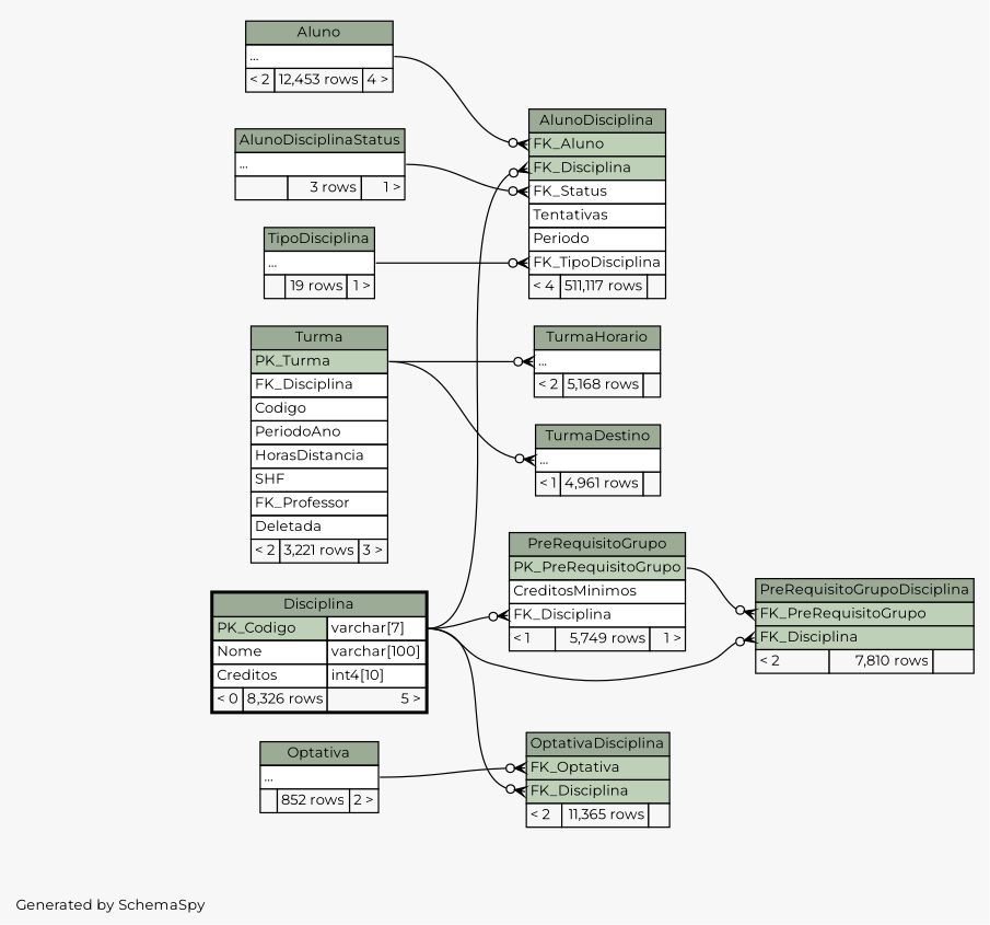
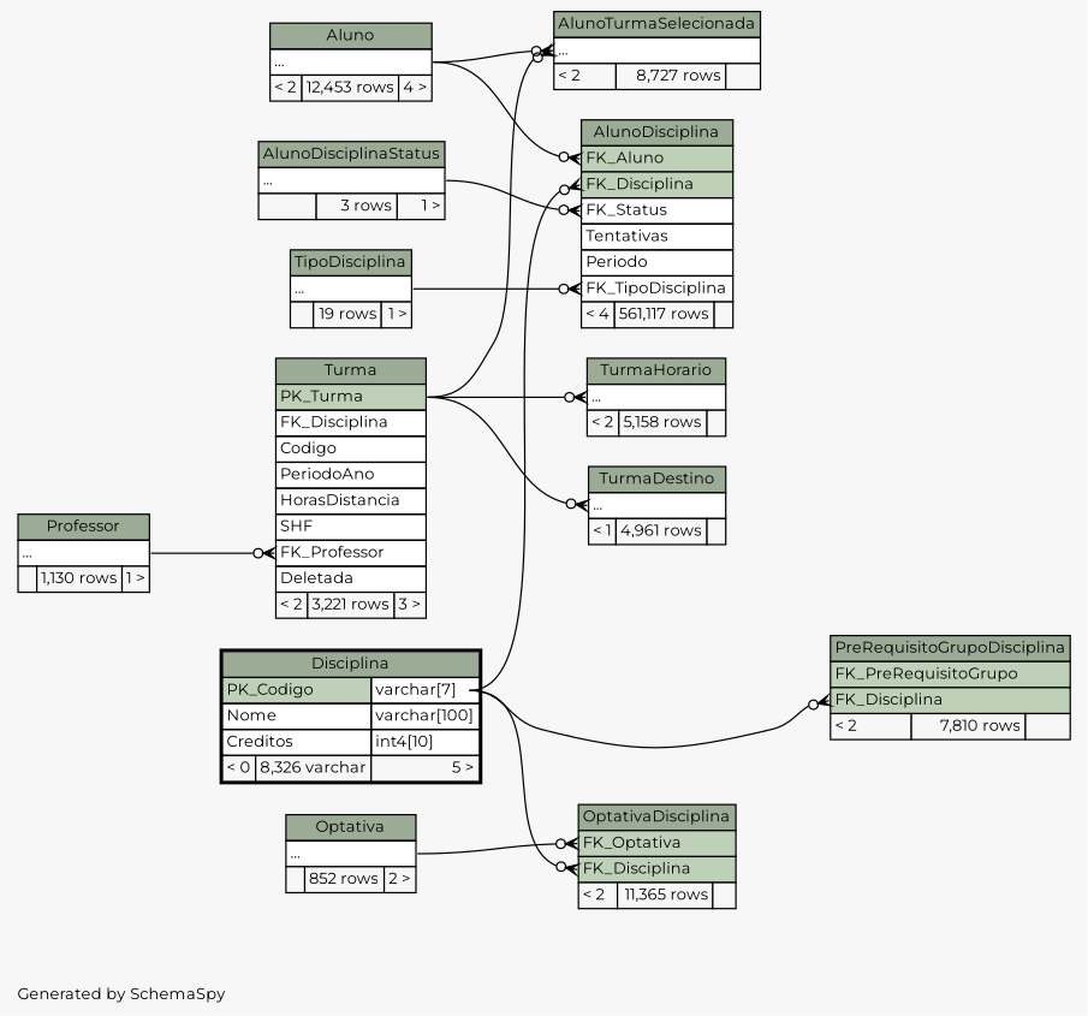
  digraph {
    bgcolor="#f7f7f7"
    fontname=Montserrat
    fontsize=11
    label="\nGenerated by SchemaSpy"
    labeljust=l
    nodesep=0.18
    rankdir=RL
    ranksep=0.46
    node [fontname=Montserrat fontsize=11 shape=plaintext]
    edge [arrowhead=none arrowsize=0.8 arrowtail=crowodot dir=back fontname=Montserrat headport="elipses:e" tailport="FK_Disciplina:w"]
-   n1 [label=<     <TABLE BORDER="0" CELLBORDER="1" CELLSPACING="0" BGCOLOR="#ffffff">       <TR><TD COLSPAN="3" BGCOLOR="#9bab96" ALIGN="CENTER">AlunoDisciplina</TD></TR>       <TR><TD PORT="FK_Aluno" COLSPAN="3" BGCOLOR="#bed1b8" ALIGN="LEFT">FK_Aluno</TD></TR>       <TR><TD PORT="FK_Disciplina" COLSPAN="3" BGCOLOR="#bed1b8" ALIGN="LEFT">FK_Disciplina</TD></TR>       <TR><TD PORT="FK_Status" COLSPAN="3" ALIGN="LEFT">FK_Status</TD></TR>       <TR><TD PORT="Tentativas" COLSPAN="3" ALIGN="LEFT">Tentativas</TD></TR>       <TR><TD PORT="Periodo" COLSPAN="3" ALIGN="LEFT">Periodo</TD></TR>       <TR><TD PORT="FK_TipoDisciplina" COLSPAN="3" ALIGN="LEFT">FK_TipoDisciplina</TD></TR>       <TR><TD ALIGN="LEFT" BGCOLOR="#f7f7f7">&lt; 4</TD><TD ALIGN="RIGHT" BGCOLOR="#f7f7f7">511,117 rows</TD><TD ALIGN="RIGHT" BGCOLOR="#f7f7f7">  </TD></TR>     </TABLE>>]
+   n1 [label=<     <TABLE BORDER="0" CELLBORDER="1" CELLSPACING="0" BGCOLOR="#ffffff">       <TR><TD COLSPAN="3" BGCOLOR="#9bab96" ALIGN="CENTER">AlunoDisciplina</TD></TR>       <TR><TD PORT="FK_Aluno" COLSPAN="3" BGCOLOR="#bed1b8" ALIGN="LEFT">FK_Aluno</TD></TR>       <TR><TD PORT="FK_Disciplina" COLSPAN="3" BGCOLOR="#bed1b8" ALIGN="LEFT">FK_Disciplina</TD></TR>       <TR><TD PORT="FK_Status" COLSPAN="3" ALIGN="LEFT">FK_Status</TD></TR>       <TR><TD PORT="Tentativas" COLSPAN="3" ALIGN="LEFT">Tentativas</TD></TR>       <TR><TD PORT="Periodo" COLSPAN="3" ALIGN="LEFT">Periodo</TD></TR>       <TR><TD PORT="FK_TipoDisciplina" COLSPAN="3" ALIGN="LEFT">FK_TipoDisciplina</TD></TR>       <TR><TD ALIGN="LEFT" BGCOLOR="#f7f7f7">&lt; 4</TD><TD ALIGN="RIGHT" BGCOLOR="#f7f7f7">561,117 rows</TD><TD ALIGN="RIGHT" BGCOLOR="#f7f7f7">  </TD></TR>     </TABLE>>]
    n2 [label=<     <TABLE BORDER="0" CELLBORDER="1" CELLSPACING="0" BGCOLOR="#ffffff">       <TR><TD COLSPAN="3" BGCOLOR="#9bab96" ALIGN="CENTER">Aluno</TD></TR>       <TR><TD PORT="elipses" COLSPAN="3" ALIGN="LEFT">...</TD></TR>       <TR><TD ALIGN="LEFT" BGCOLOR="#f7f7f7">&lt; 2</TD><TD ALIGN="RIGHT" BGCOLOR="#f7f7f7">12,453 rows</TD><TD ALIGN="RIGHT" BGCOLOR="#f7f7f7">4 &gt;</TD></TR>     </TABLE>>]
-   n3 [label=<     <TABLE BORDER="2" CELLBORDER="1" CELLSPACING="0" BGCOLOR="#ffffff">       <TR><TD COLSPAN="3" BGCOLOR="#9bab96" ALIGN="CENTER">Disciplina</TD></TR>       <TR><TD PORT="PK_Codigo" COLSPAN="2" BGCOLOR="#bed1b8" ALIGN="LEFT">PK_Codigo</TD><TD PORT="PK_Codigo.type" ALIGN="LEFT">varchar[7]</TD></TR>       <TR><TD PORT="Nome" COLSPAN="2" ALIGN="LEFT">Nome</TD><TD PORT="Nome.type" ALIGN="LEFT">varchar[100]</TD></TR>       <TR><TD PORT="Creditos" COLSPAN="2" ALIGN="LEFT">Creditos</TD><TD PORT="Creditos.type" ALIGN="LEFT">int4[10]</TD></TR>       <TR><TD ALIGN="LEFT" BGCOLOR="#f7f7f7">&lt; 0</TD><TD ALIGN="RIGHT" BGCOLOR="#f7f7f7">8,326 rows</TD><TD ALIGN="RIGHT" BGCOLOR="#f7f7f7">5 &gt;</TD></TR>     </TABLE>>]
+   n3 [label=<     <TABLE BORDER="2" CELLBORDER="1" CELLSPACING="0" BGCOLOR="#ffffff">       <TR><TD COLSPAN="3" BGCOLOR="#9bab96" ALIGN="CENTER">Disciplina</TD></TR>       <TR><TD PORT="PK_Codigo" COLSPAN="2" BGCOLOR="#bed1b8" ALIGN="LEFT">PK_Codigo</TD><TD PORT="PK_Codigo.type" ALIGN="LEFT">varchar[7]</TD></TR>       <TR><TD PORT="Nome" COLSPAN="2" ALIGN="LEFT">Nome</TD><TD PORT="Nome.type" ALIGN="LEFT">varchar[100]</TD></TR>       <TR><TD PORT="Creditos" COLSPAN="2" ALIGN="LEFT">Creditos</TD><TD PORT="Creditos.type" ALIGN="LEFT">int4[10]</TD></TR>       <TR><TD ALIGN="LEFT" BGCOLOR="#f7f7f7">&lt; 0</TD><TD ALIGN="RIGHT" BGCOLOR="#f7f7f7">8,326 varchar</TD><TD ALIGN="RIGHT" BGCOLOR="#f7f7f7">5 &gt;</TD></TR>     </TABLE>>]
    n4 [label=<     <TABLE BORDER="0" CELLBORDER="1" CELLSPACING="0" BGCOLOR="#ffffff">       <TR><TD COLSPAN="3" BGCOLOR="#9bab96" ALIGN="CENTER">AlunoDisciplinaStatus</TD></TR>       <TR><TD PORT="elipses" COLSPAN="3" ALIGN="LEFT">...</TD></TR>       <TR><TD ALIGN="LEFT" BGCOLOR="#f7f7f7">  </TD><TD ALIGN="RIGHT" BGCOLOR="#f7f7f7">3 rows</TD><TD ALIGN="RIGHT" BGCOLOR="#f7f7f7">1 &gt;</TD></TR>     </TABLE>>]
    n5 [label=<     <TABLE BORDER="0" CELLBORDER="1" CELLSPACING="0" BGCOLOR="#ffffff">       <TR><TD COLSPAN="3" BGCOLOR="#9bab96" ALIGN="CENTER">TipoDisciplina</TD></TR>       <TR><TD PORT="elipses" COLSPAN="3" ALIGN="LEFT">...</TD></TR>       <TR><TD ALIGN="LEFT" BGCOLOR="#f7f7f7">  </TD><TD ALIGN="RIGHT" BGCOLOR="#f7f7f7">19 rows</TD><TD ALIGN="RIGHT" BGCOLOR="#f7f7f7">1 &gt;</TD></TR>     </TABLE>>]
+   n6 [label=<     <TABLE BORDER="0" CELLBORDER="1" CELLSPACING="0" BGCOLOR="#ffffff">       <TR><TD COLSPAN="3" BGCOLOR="#9bab96" ALIGN="CENTER">AlunoTurmaSelecionada</TD></TR>       <TR><TD PORT="elipses" COLSPAN="3" ALIGN="LEFT">...</TD></TR>       <TR><TD ALIGN="LEFT" BGCOLOR="#f7f7f7">&lt; 2</TD><TD ALIGN="RIGHT" BGCOLOR="#f7f7f7">8,727 rows</TD><TD ALIGN="RIGHT" BGCOLOR="#f7f7f7">  </TD></TR>     </TABLE>>]
    n7 [label=<     <TABLE BORDER="0" CELLBORDER="1" CELLSPACING="0" BGCOLOR="#ffffff">       <TR><TD COLSPAN="3" BGCOLOR="#9bab96" ALIGN="CENTER">Turma</TD></TR>       <TR><TD PORT="PK_Turma" COLSPAN="3" BGCOLOR="#bed1b8" ALIGN="LEFT">PK_Turma</TD></TR>       <TR><TD PORT="FK_Disciplina" COLSPAN="3" ALIGN="LEFT">FK_Disciplina</TD></TR>       <TR><TD PORT="Codigo" COLSPAN="3" ALIGN="LEFT">Codigo</TD></TR>       <TR><TD PORT="PeriodoAno" COLSPAN="3" ALIGN="LEFT">PeriodoAno</TD></TR>       <TR><TD PORT="HorasDistancia" COLSPAN="3" ALIGN="LEFT">HorasDistancia</TD></TR>       <TR><TD PORT="SHF" COLSPAN="3" ALIGN="LEFT">SHF</TD></TR>       <TR><TD PORT="FK_Professor" COLSPAN="3" ALIGN="LEFT">FK_Professor</TD></TR>       <TR><TD PORT="Deletada" COLSPAN="3" ALIGN="LEFT">Deletada</TD></TR>       <TR><TD ALIGN="LEFT" BGCOLOR="#f7f7f7">&lt; 2</TD><TD ALIGN="RIGHT" BGCOLOR="#f7f7f7">3,221 rows</TD><TD ALIGN="RIGHT" BGCOLOR="#f7f7f7">3 &gt;</TD></TR>     </TABLE>>]
+   n8 [label=<     <TABLE BORDER="0" CELLBORDER="1" CELLSPACING="0" BGCOLOR="#ffffff">       <TR><TD COLSPAN="3" BGCOLOR="#9bab96" ALIGN="CENTER">Professor</TD></TR>       <TR><TD PORT="elipses" COLSPAN="3" ALIGN="LEFT">...</TD></TR>       <TR><TD ALIGN="LEFT" BGCOLOR="#f7f7f7">  </TD><TD ALIGN="RIGHT" BGCOLOR="#f7f7f7">1,130 rows</TD><TD ALIGN="RIGHT" BGCOLOR="#f7f7f7">1 &gt;</TD></TR>     </TABLE>>]
    n9 [label=<     <TABLE BORDER="0" CELLBORDER="1" CELLSPACING="0" BGCOLOR="#ffffff">       <TR><TD COLSPAN="3" BGCOLOR="#9bab96" ALIGN="CENTER">OptativaDisciplina</TD></TR>       <TR><TD PORT="FK_Optativa" COLSPAN="3" BGCOLOR="#bed1b8" ALIGN="LEFT">FK_Optativa</TD></TR>       <TR><TD PORT="FK_Disciplina" COLSPAN="3" BGCOLOR="#bed1b8" ALIGN="LEFT">FK_Disciplina</TD></TR>       <TR><TD ALIGN="LEFT" BGCOLOR="#f7f7f7">&lt; 2</TD><TD ALIGN="RIGHT" BGCOLOR="#f7f7f7">11,365 rows</TD><TD ALIGN="RIGHT" BGCOLOR="#f7f7f7">  </TD></TR>     </TABLE>>]
    n10 [label=<     <TABLE BORDER="0" CELLBORDER="1" CELLSPACING="0" BGCOLOR="#ffffff">       <TR><TD COLSPAN="3" BGCOLOR="#9bab96" ALIGN="CENTER">Optativa</TD></TR>       <TR><TD PORT="elipses" COLSPAN="3" ALIGN="LEFT">...</TD></TR>       <TR><TD ALIGN="LEFT" BGCOLOR="#f7f7f7">  </TD><TD ALIGN="RIGHT" BGCOLOR="#f7f7f7">852 rows</TD><TD ALIGN="RIGHT" BGCOLOR="#f7f7f7">2 &gt;</TD></TR>     </TABLE>>]
-   n11 [label=<     <TABLE BORDER="0" CELLBORDER="1" CELLSPACING="0" BGCOLOR="#ffffff">       <TR><TD COLSPAN="3" BGCOLOR="#9bab96" ALIGN="CENTER">PreRequisitoGrupo</TD></TR>       <TR><TD PORT="PK_PreRequisitoGrupo" COLSPAN="3" BGCOLOR="#bed1b8" ALIGN="LEFT">PK_PreRequisitoGrupo</TD></TR>       <TR><TD PORT="CreditosMinimos" COLSPAN="3" ALIGN="LEFT">CreditosMinimos</TD></TR>       <TR><TD PORT="FK_Disciplina" COLSPAN="3" ALIGN="LEFT">FK_Disciplina</TD></TR>       <TR><TD ALIGN="LEFT" BGCOLOR="#f7f7f7">&lt; 1</TD><TD ALIGN="RIGHT" BGCOLOR="#f7f7f7">5,749 rows</TD><TD ALIGN="RIGHT" BGCOLOR="#f7f7f7">1 &gt;</TD></TR>     </TABLE>>]
    n12 [label=<     <TABLE BORDER="0" CELLBORDER="1" CELLSPACING="0" BGCOLOR="#ffffff">       <TR><TD COLSPAN="3" BGCOLOR="#9bab96" ALIGN="CENTER">PreRequisitoGrupoDisciplina</TD></TR>       <TR><TD PORT="FK_PreRequisitoGrupo" COLSPAN="3" BGCOLOR="#bed1b8" ALIGN="LEFT">FK_PreRequisitoGrupo</TD></TR>       <TR><TD PORT="FK_Disciplina" COLSPAN="3" BGCOLOR="#bed1b8" ALIGN="LEFT">FK_Disciplina</TD></TR>       <TR><TD ALIGN="LEFT" BGCOLOR="#f7f7f7">&lt; 2</TD><TD ALIGN="RIGHT" BGCOLOR="#f7f7f7">7,810 rows</TD><TD ALIGN="RIGHT" BGCOLOR="#f7f7f7">  </TD></TR>     </TABLE>>]
    n13 [label=<     <TABLE BORDER="0" CELLBORDER="1" CELLSPACING="0" BGCOLOR="#ffffff">       <TR><TD COLSPAN="3" BGCOLOR="#9bab96" ALIGN="CENTER">TurmaDestino</TD></TR>       <TR><TD PORT="elipses" COLSPAN="3" ALIGN="LEFT">...</TD></TR>       <TR><TD ALIGN="LEFT" BGCOLOR="#f7f7f7">&lt; 1</TD><TD ALIGN="RIGHT" BGCOLOR="#f7f7f7">4,961 rows</TD><TD ALIGN="RIGHT" BGCOLOR="#f7f7f7">  </TD></TR>     </TABLE>>]
-   n14 [label=<     <TABLE BORDER="0" CELLBORDER="1" CELLSPACING="0" BGCOLOR="#ffffff">       <TR><TD COLSPAN="3" BGCOLOR="#9bab96" ALIGN="CENTER">TurmaHorario</TD></TR>       <TR><TD PORT="elipses" COLSPAN="3" ALIGN="LEFT">...</TD></TR>       <TR><TD ALIGN="LEFT" BGCOLOR="#f7f7f7">&lt; 2</TD><TD ALIGN="RIGHT" BGCOLOR="#f7f7f7">5,168 rows</TD><TD ALIGN="RIGHT" BGCOLOR="#f7f7f7">  </TD></TR>     </TABLE>>]
+   n14 [label=<     <TABLE BORDER="0" CELLBORDER="1" CELLSPACING="0" BGCOLOR="#ffffff">       <TR><TD COLSPAN="3" BGCOLOR="#9bab96" ALIGN="CENTER">TurmaHorario</TD></TR>       <TR><TD PORT="elipses" COLSPAN="3" ALIGN="LEFT">...</TD></TR>       <TR><TD ALIGN="LEFT" BGCOLOR="#f7f7f7">&lt; 2</TD><TD ALIGN="RIGHT" BGCOLOR="#f7f7f7">5,158 rows</TD><TD ALIGN="RIGHT" BGCOLOR="#f7f7f7">  </TD></TR>     </TABLE>>]
    n1 -> n2 [tailport="FK_Aluno:w"]
    n1 -> n3 [headport="PK_Codigo.type:e"]
    n1 -> n4 [tailport="FK_Status:w"]
    n1 -> n5 [tailport="FK_TipoDisciplina:w"]
+   n6 -> n2 [tailport="elipses:w"]
+   n6 -> n7 [headport="PK_Turma:e" tailport="elipses:w"]
+   n7 -> n8 [tailport="FK_Professor:w"]
    n9 -> n3 [headport="PK_Codigo.type:e"]
    n9 -> n10 [tailport="FK_Optativa:w"]
-   n11 -> n3 [headport="PK_Codigo.type:e"]
    n12 -> n3 [headport="PK_Codigo.type:e"]
-   n12 -> n11 [headport="PK_PreRequisitoGrupo:e" tailport="FK_PreRequisitoGrupo:w"]
    n13 -> n7 [headport="PK_Turma:e" tailport="elipses:w"]
    n14 -> n7 [headport="PK_Turma:e" tailport="elipses:w"]
  }
